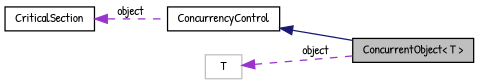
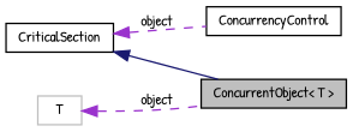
  digraph {
    fontname="Patrick Hand"
    rankdir=LR
    node [color=black fillcolor=white fontname="Patrick Hand" fontsize=10 shape=record style=filled]
    edge [color=darkorchid3 dir=back fontname="Patrick Hand" fontsize=10 labelfontname=FreeSans labelfontsize=10 style=dashed]
    n1 [fillcolor=grey75 fontcolor=black height=0.2 label="ConcurrentObject\< T \>" width=0.4]
    n2 [height=0.2 label=ConcurrencyControl width=0.4]
    n3 [height=0.2 label=CriticalSection width=0.4]
    n4 [color=grey75 height=0.2 label=T width=0.4]
-   n2 -> n1 [color=midnightblue style=solid]
+   n3 -> n1 [color=midnightblue style=solid]
    n3 -> n2 [label=object]
    n4 -> n1 [label=object]
  }
